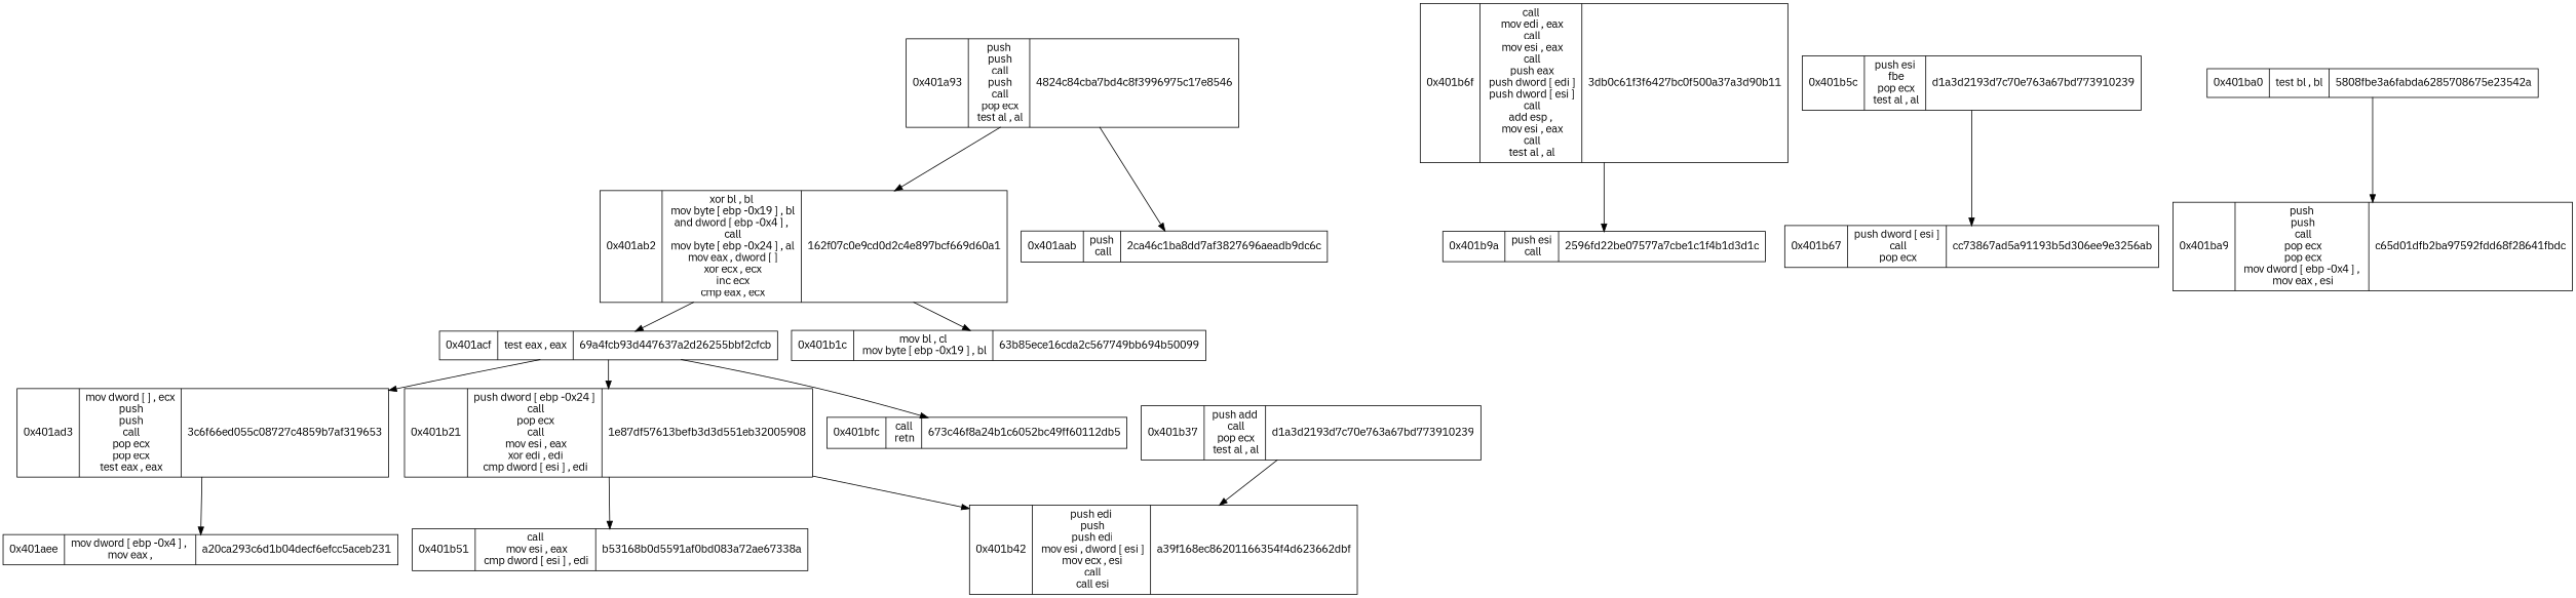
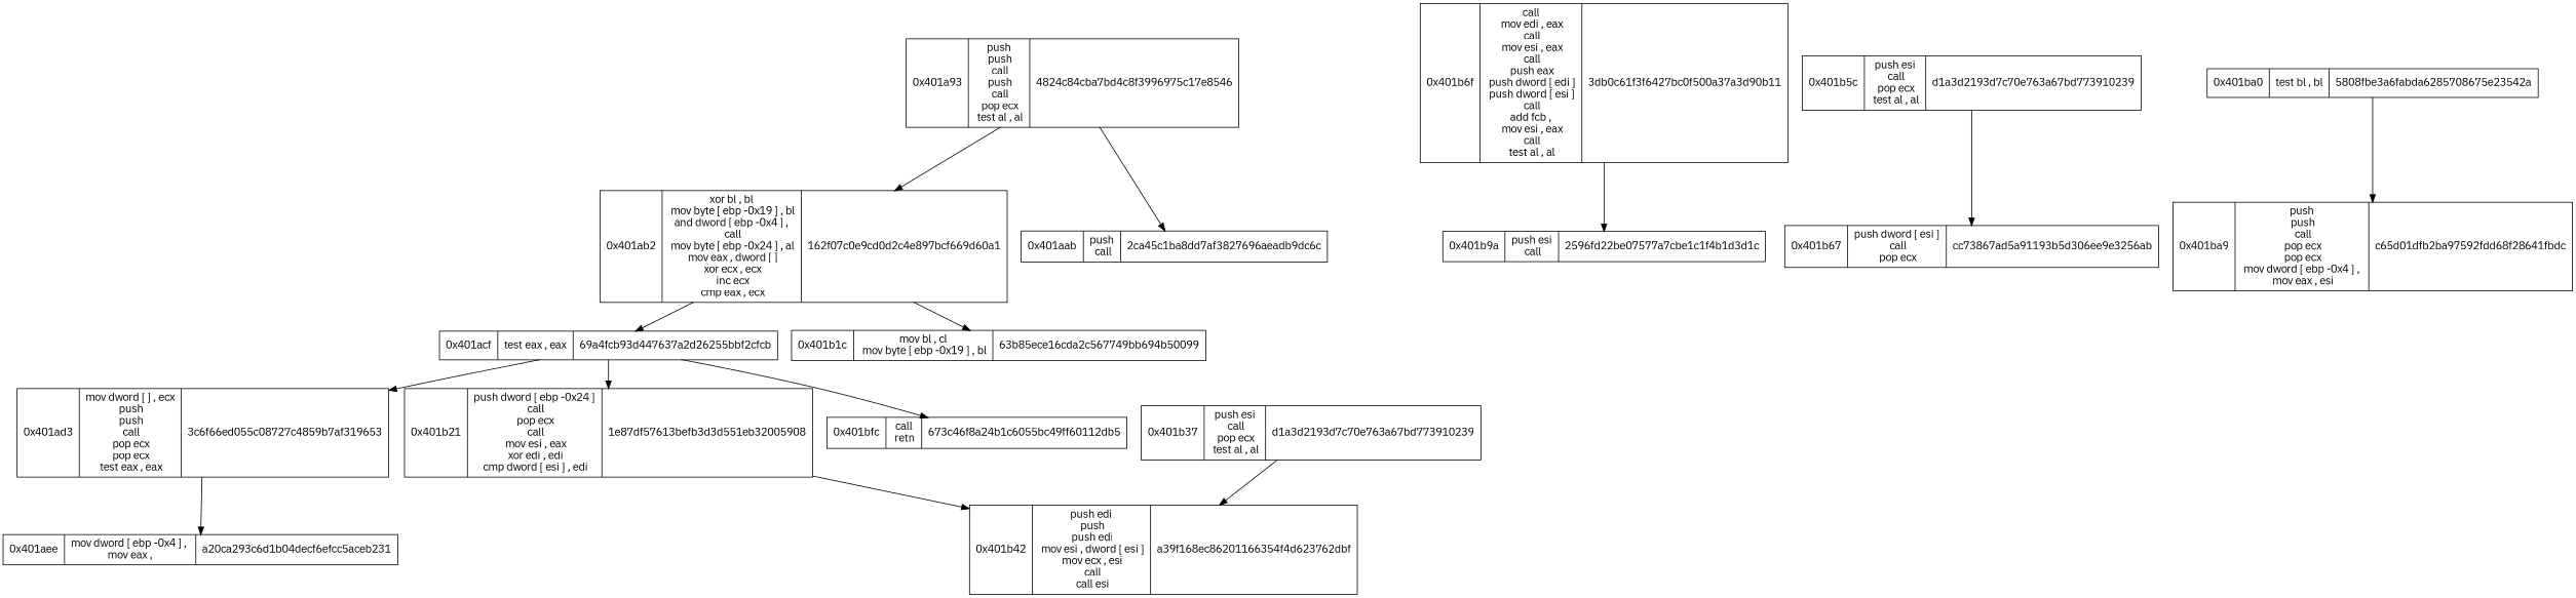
  digraph {
    fontname="IBM Plex Sans"
    node [fontname="IBM Plex Sans" shape=record]
    edge [fontname="IBM Plex Sans"]
    n1 [label="0x401a93|  push\n push\n call\n push\n call\n pop ecx\n test al ,  al\n| 4824c84cba7bd4c8f3996975c17e8546"]
    n2 [label="0x401ab2|  xor bl ,  bl\n mov byte  [ ebp -0x19 ] ,  bl\n and dword  [ ebp -0x4 ] , \n call\n mov byte  [ ebp -0x24 ] ,  al\n mov eax ,  dword  [ ]\n xor ecx ,  ecx\n inc ecx\n cmp eax ,  ecx\n| 162f07c0e9cd0d2c4e897bcf669d60a1"]
-   n3 [label="0x401aab|  push\n call\n| 2ca46c1ba8dd7af3827696aeadb9dc6c"]
+   n3 [label="0x401aab|  push\n call\n| 2ca45c1ba8dd7af3827696aeadb9dc6c"]
    n4 [label="0x401acf|  test eax ,  eax\n| 69a4fcb93d447637a2d26255bbf2cfcb"]
    n5 [label="0x401b1c|  mov bl ,  cl\n mov byte  [ ebp -0x19 ] ,  bl\n| 63b85ece16cda2c567749bb694b50099"]
    n6 [label="0x401ad3|  mov dword  [ ] ,  ecx\n push\n push\n call\n pop ecx\n pop ecx\n test eax ,  eax\n| 3c6f66ed055c08727c4859b7af319653"]
    n7 [label="0x401b21|  push dword  [ ebp -0x24 ]\n call\n pop ecx\n call\n mov esi ,  eax\n xor edi ,  edi\n cmp dword  [ esi ] ,  edi\n| 1e87df57613befb3d3d551eb32005908"]
-   n8 [label="0x401bfc|  call\n retn\n| 673c46f8a24b1c6052bc49ff60112db5"]
+   n8 [label="0x401bfc|  call\n retn\n| 673c46f8a24b1c6055bc49ff60112db5"]
    n9 [label="0x401aee|  mov dword  [ ebp -0x4 ] , \n mov eax , \n| a20ca293c6d1b04decf6efcc5aceb231"]
-   n10 [label="0x401b51|  call\n mov esi ,  eax\n cmp dword  [ esi ] ,  edi\n| b53168b0d5591af0bd083a72ae67338a"]
-   n11 [label="0x401b42|  push edi\n push\n push edi\n mov esi ,  dword  [ esi ]\n mov ecx ,  esi\n call\n call esi\n| a39f168ec86201166354f4d623662dbf"]
-   n12 [label="0x401b37|  push add\n call\n pop ecx\n test al ,  al\n| d1a3d2193d7c70e763a67bd773910239"]
-   n13 [label="0x401b6f|  call\n mov edi ,  eax\n call\n mov esi ,  eax\n call\n push eax\n push dword  [ edi ]\n push dword  [ esi ]\n call\n add esp , \n mov esi ,  eax\n call\n test al ,  al\n| 3db0c61f3f6427bc0f500a37a3d90b11"]
+   n11 [label="0x401b42|  push edi\n push\n push edi\n mov esi ,  dword  [ esi ]\n mov ecx ,  esi\n call\n call esi\n| a39f168ec86201166354f4d623762dbf"]
+   n12 [label="0x401b37|  push esi\n call\n pop ecx\n test al ,  al\n| d1a3d2193d7c70e763a67bd773910239"]
+   n13 [label="0x401b6f|  call\n mov edi ,  eax\n call\n mov esi ,  eax\n call\n push eax\n push dword  [ edi ]\n push dword  [ esi ]\n call\n add fcb , \n mov esi ,  eax\n call\n test al ,  al\n| 3db0c61f3f6427bc0f500a37a3d90b11"]
    n14 [label="0x401b9a|  push esi\n call\n| 2596fd22be07577a7cbe1c1f4b1d3d1c"]
-   n15 [label="0x401b5c|  push esi\n fbe\n pop ecx\n test al ,  al\n| d1a3d2193d7c70e763a67bd773910239"]
+   n15 [label="0x401b5c|  push esi\n call\n pop ecx\n test al ,  al\n| d1a3d2193d7c70e763a67bd773910239"]
    n16 [label="0x401b67|  push dword  [ esi ]\n call\n pop ecx\n| cc73867ad5a91193b5d306ee9e3256ab"]
    n17 [label="0x401ba0|  test bl ,  bl\n| 5808fbe3a6fabda6285708675e23542a"]
    n18 [label="0x401ba9|  push\n push\n call\n pop ecx\n pop ecx\n mov dword  [ ebp -0x4 ] , \n mov eax ,  esi\n| c65d01dfb2ba97592fdd68f28641fbdc"]
    n1 -> n2
    n1 -> n3
    n2 -> n4
    n2 -> n5
    n4 -> n6
    n4 -> n7
    n4 -> n8
    n6 -> n9
-   n7 -> n10
    n7 -> n11
    n12 -> n11
    n13 -> n14
    n15 -> n16
    n17 -> n18
  }
